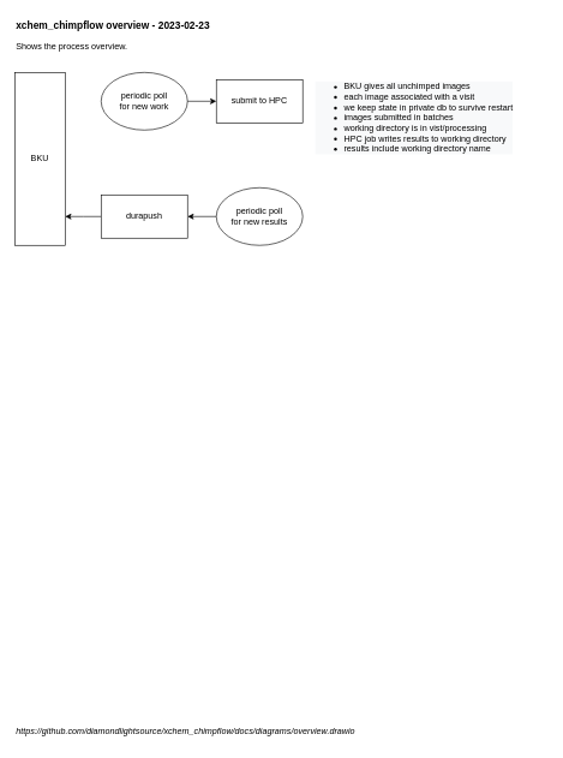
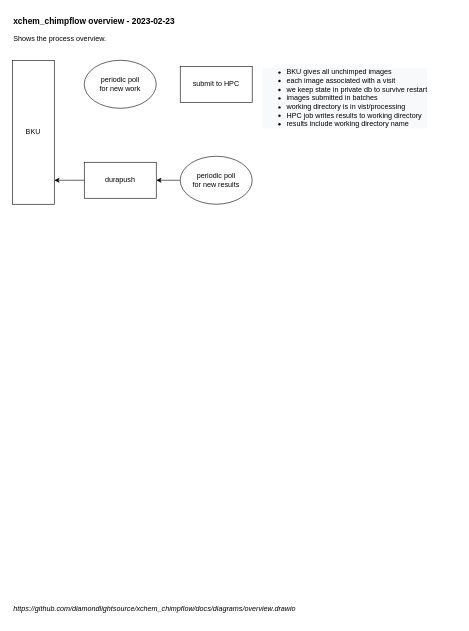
  <mxCell id="0" />
  <mxCell id="1" parent="0" />
  <mxCell id="2" value="&lt;span style=&quot;font-size: 14px;&quot;&gt;xchem_chimpflow overview - 2023-02-23&lt;/span&gt;" style="text;html=1;strokeColor=none;fillColor=none;align=left;verticalAlign=middle;whiteSpace=wrap;rounded=0;dashed=1;fontStyle=1" parent="1" vertex="1"><mxGeometry width="400" height="30" as="geometry" x="20" y="20" /></mxCell>
  <mxCell id="3" value="Shows the process overview." style="text;html=1;strokeColor=none;fillColor=none;align=left;verticalAlign=middle;whiteSpace=wrap;rounded=0;dashed=1;fontSize=12;" parent="1" vertex="1"><mxGeometry y="50" width="740" height="30" as="geometry" x="20" /></mxCell>
  <mxCell id="4" value="https://github.com/diamondlightsource/xchem_chimpflow/docs/diagrams/overview.drawio" style="text;html=1;strokeColor=none;fillColor=none;align=left;verticalAlign=middle;whiteSpace=wrap;rounded=0;dashed=1;fontSize=12;fontStyle=2" parent="1" vertex="1"><mxGeometry y="1000" width="700" height="30" as="geometry" x="20" /></mxCell>
  <mxCell id="5" value="periodic poll&lt;br&gt;for new work" style="ellipse;whiteSpace=wrap;html=1;" vertex="1" parent="1"><mxGeometry x="140" y="100" width="120" height="80" as="geometry" /></mxCell>
- <mxCell id="6" style="edgeStyle=orthogonalEdgeStyle;rounded=0;orthogonalLoop=1;jettySize=auto;html=1;exitX=1;exitY=0.5;exitDx=0;exitDy=0;entryX=0;entryY=0.5;entryDx=0;entryDy=0;" edge="1" parent="1" source="5" target="7"><mxGeometry relative="1" as="geometry"><mxPoint x="400" y="140" as="sourcePoint" /></mxGeometry></mxCell>
  <mxCell id="7" value="submit to HPC" style="rounded=0;whiteSpace=wrap;html=1;" vertex="1" parent="1"><mxGeometry x="300" y="110" width="120" height="60" as="geometry" /></mxCell>
  <mxCell id="8" style="edgeStyle=orthogonalEdgeStyle;rounded=0;orthogonalLoop=1;jettySize=auto;html=1;exitX=0;exitY=0.5;exitDx=0;exitDy=0;entryX=1;entryY=0.5;entryDx=0;entryDy=0;" edge="1" parent="1" source="9" target="11"><mxGeometry relative="1" as="geometry"><mxPoint x="400" y="300" as="targetPoint" /></mxGeometry></mxCell>
  <mxCell id="9" value="periodic poll&lt;br&gt;for new results" style="ellipse;whiteSpace=wrap;html=1;" vertex="1" parent="1"><mxGeometry x="300" y="260" width="120" height="80" as="geometry" /></mxCell>
  <mxCell id="10" style="edgeStyle=orthogonalEdgeStyle;rounded=0;orthogonalLoop=1;jettySize=auto;html=1;exitX=0;exitY=0.5;exitDx=0;exitDy=0;" edge="1" parent="1" source="11"><mxGeometry relative="1" as="geometry"><mxPoint x="90" y="300" as="targetPoint" /></mxGeometry></mxCell>
  <mxCell id="11" value="durapush" style="rounded=0;whiteSpace=wrap;html=1;" vertex="1" parent="1"><mxGeometry x="140" y="270" width="120" height="60" as="geometry" /></mxCell>
  <mxCell id="12" value="BKU" style="rounded=0;whiteSpace=wrap;html=1;" vertex="1" parent="1"><mxGeometry y="100" width="70" height="240" as="geometry" x="20" /></mxCell>
  <mxCell id="13" value="&#10;&lt;ul style=&quot;color: rgb(0, 0, 0); font-family: Helvetica; font-size: 12px; font-style: normal; font-variant-ligatures: normal; font-variant-caps: normal; font-weight: 400; letter-spacing: normal; orphans: 2; text-align: left; text-indent: 0px; text-transform: none; widows: 2; word-spacing: 0px; -webkit-text-stroke-width: 0px; background-color: rgb(248, 249, 250); text-decoration-thickness: initial; text-decoration-style: initial; text-decoration-color: initial;&quot;&gt;&lt;li&gt;BKU gives all unchimped images&lt;/li&gt;&lt;li&gt;each image associated with a visit&lt;/li&gt;&lt;li&gt;we keep state in private db to survive restart&lt;/li&gt;&lt;li&gt;images submitted in batches&lt;/li&gt;&lt;li&gt;working directory is in vist/processing&lt;/li&gt;&lt;li&gt;HPC job writes results to working directory&lt;/li&gt;&lt;li&gt;results include working directory name&lt;/li&gt;&lt;/ul&gt;&#10;&#10;" style="text;html=1;strokeColor=none;fillColor=none;align=center;verticalAlign=middle;whiteSpace=wrap;rounded=0;labelBorderColor=none;" vertex="1" parent="1"><mxGeometry x="430" y="70" width="290" height="200" as="geometry" /></mxCell>
